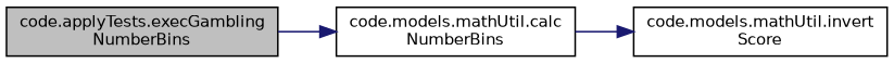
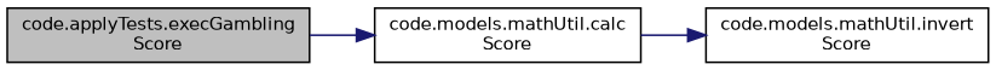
  digraph {
    rankdir=LR
    node [color=black fillcolor=white fontname=Helvetica fontsize=10 shape=record style=filled]
    edge [color=midnightblue fontname=Helvetica fontsize=10 labelfontname=Helvetica labelfontsize=10 style=solid]
-   n1 [fillcolor=grey75 fontcolor=black height=0.2 label="code.applyTests.execGambling\lNumberBins" width=0.4]
-   n2 [height=0.2 label="code.models.mathUtil.calc\lNumberBins" width=0.4]
+   n1 [fillcolor=grey75 fontcolor=black height=0.2 label="code.applyTests.execGambling\lScore" width=0.4]
+   n2 [height=0.2 label="code.models.mathUtil.calc\lScore" width=0.4]
    n3 [height=0.2 label="code.models.mathUtil.invert\lScore" width=0.4]
    n1 -> n2
    n2 -> n3
  }
